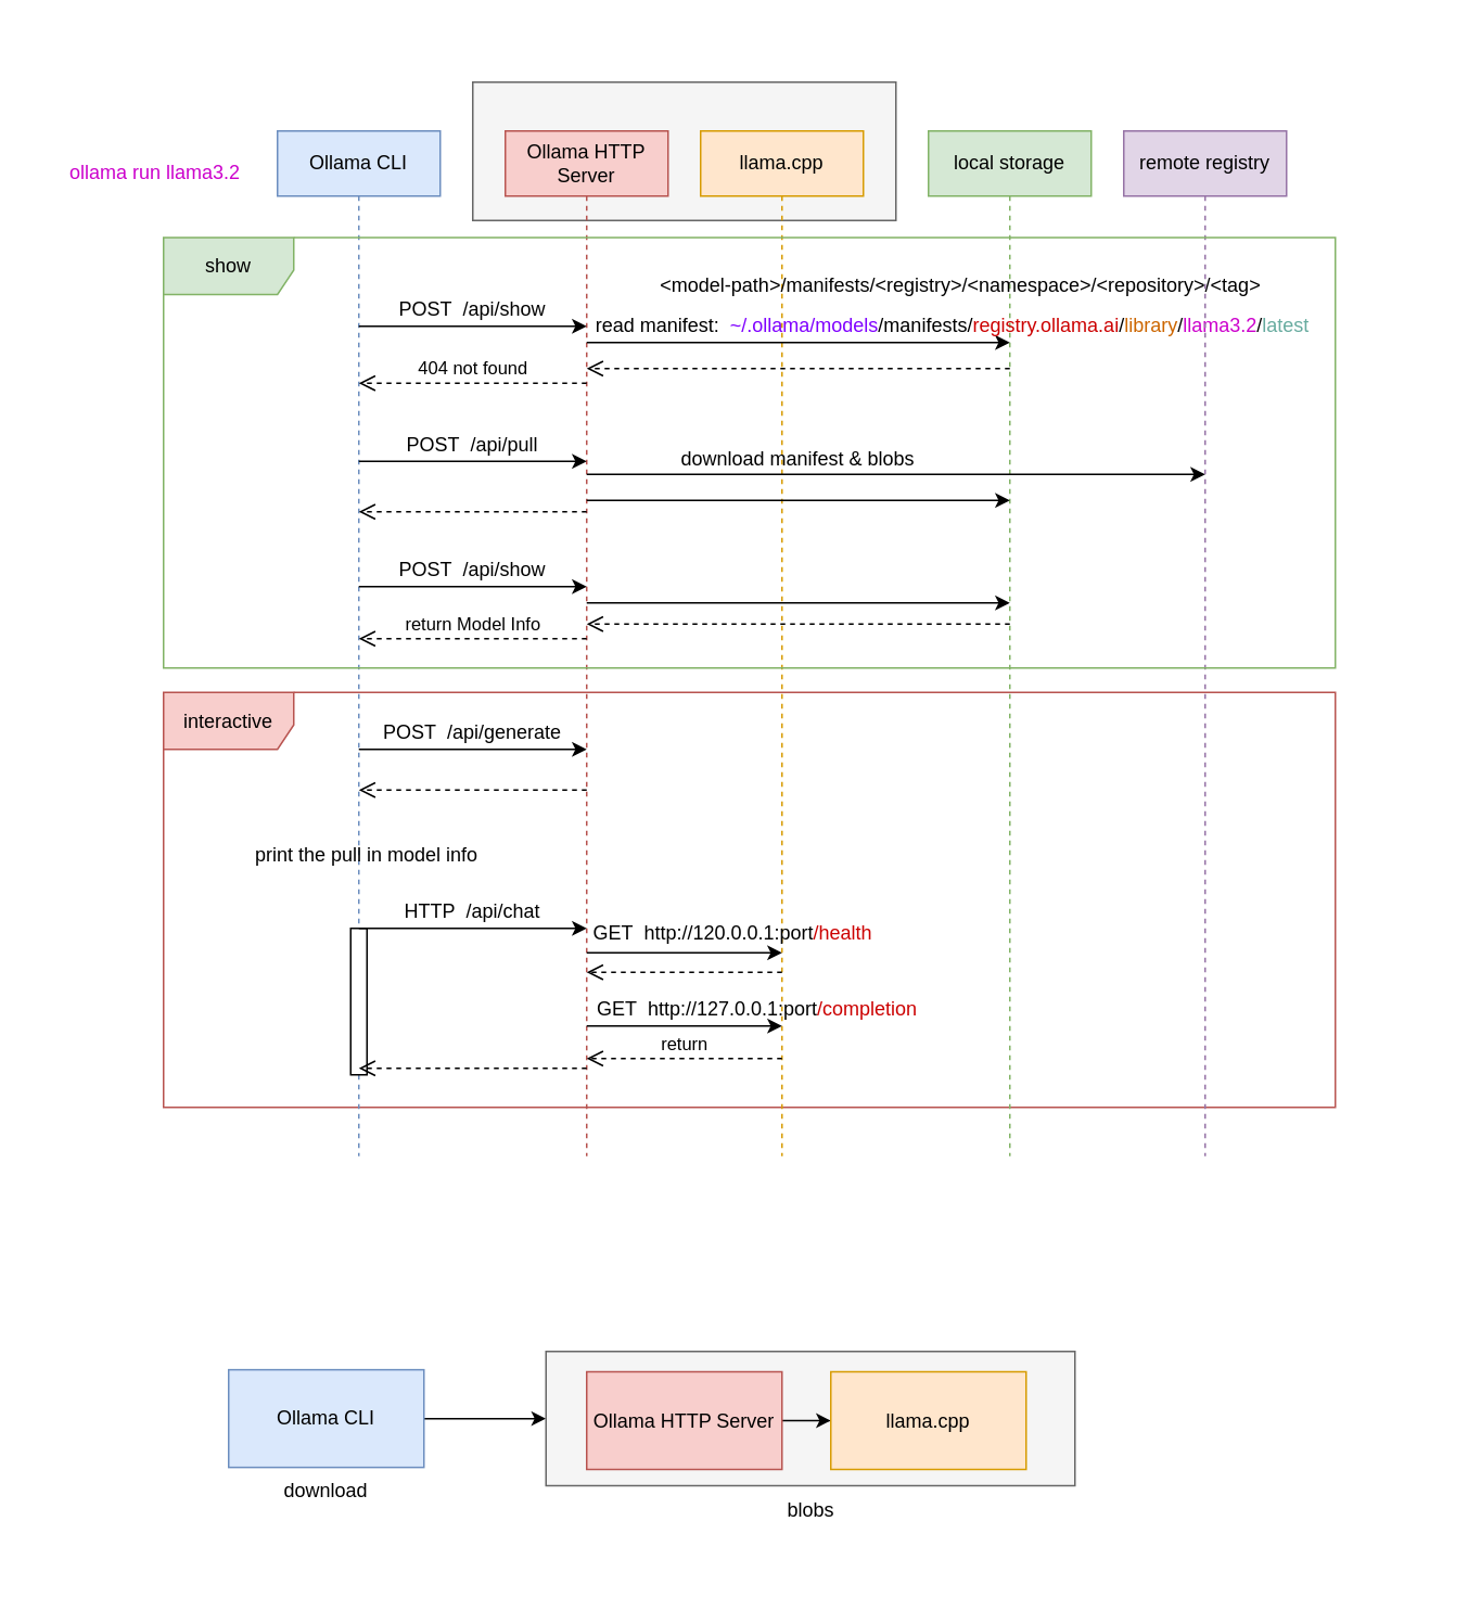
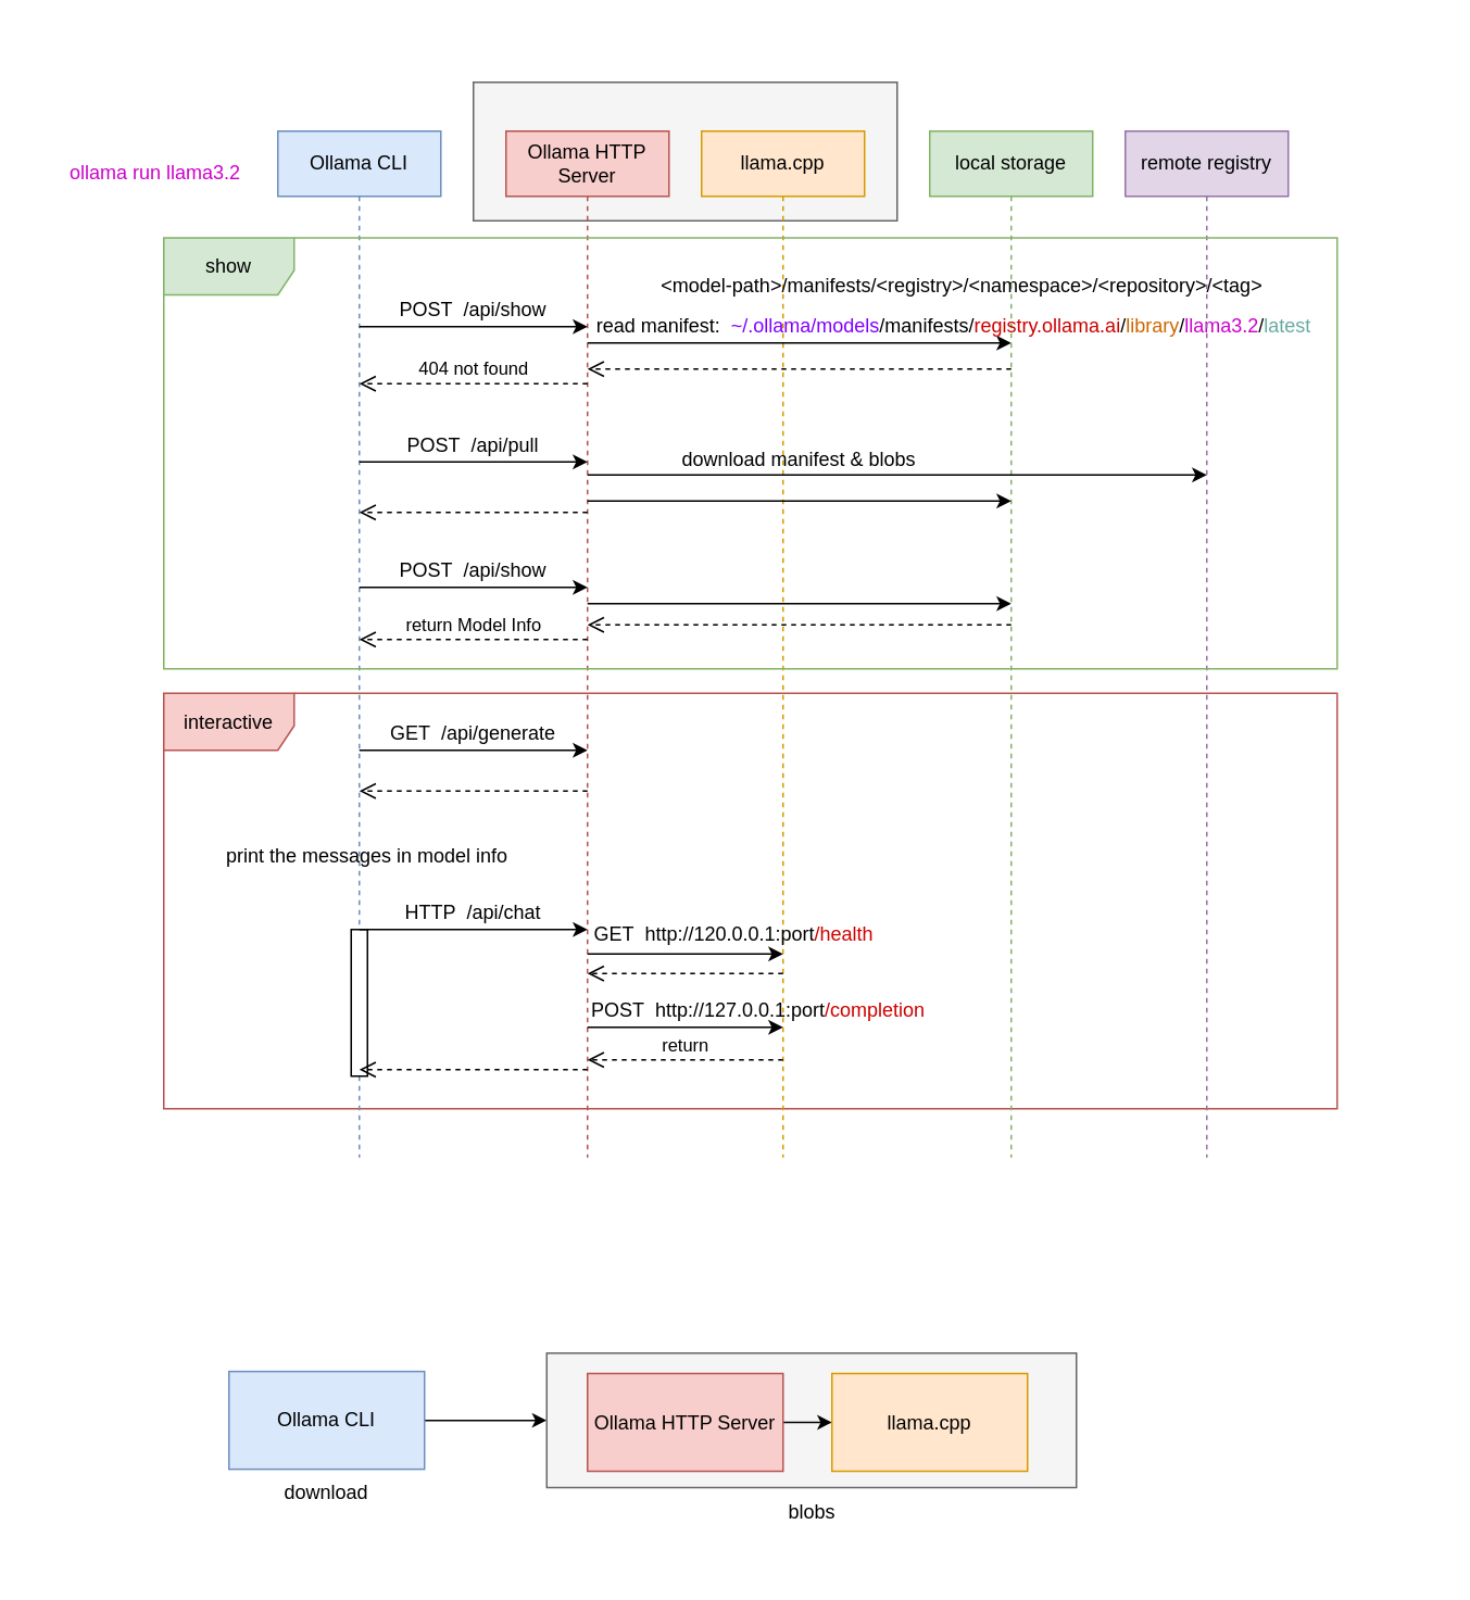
  <mxCell id="0" />
  <mxCell id="1" parent="0" />
  <mxCell id="2" value="" style="rounded=0;whiteSpace=wrap;html=1;strokeColor=none;" vertex="1" parent="1"><mxGeometry x="110" y="792.5" width="610" height="167.5" as="geometry" /></mxCell>
  <mxCell id="3" value="" style="rounded=0;whiteSpace=wrap;html=1;strokeColor=none;" vertex="1" parent="1"><mxGeometry x="20" y="20" width="860" height="710" as="geometry" /></mxCell>
  <mxCell id="4" value="interactive" style="shape=umlFrame;whiteSpace=wrap;html=1;pointerEvents=0;width=80;height=35;fillColor=#f8cecc;strokeColor=#b85450;" vertex="1" parent="1"><mxGeometry x="100" y="425" width="720" height="255" as="geometry" /></mxCell>
  <mxCell id="5" value="" style="rounded=0;whiteSpace=wrap;html=1;fillColor=#f5f5f5;fontColor=#333333;strokeColor=#666666;" vertex="1" parent="1"><mxGeometry x="290" y="50" width="260" height="85" as="geometry" /></mxCell>
  <mxCell id="6" value="Ollama CLI" style="shape=umlLifeline;perimeter=lifelinePerimeter;whiteSpace=wrap;html=1;container=1;dropTarget=0;collapsible=0;recursiveResize=0;outlineConnect=0;portConstraint=eastwest;newEdgeStyle={&quot;curved&quot;:0,&quot;rounded&quot;:0};fillColor=#dae8fc;strokeColor=#6c8ebf;" vertex="1" parent="1"><mxGeometry x="170" y="80" width="100" height="630" as="geometry" /></mxCell>
  <mxCell id="7" value="" style="html=1;points=[[0,0,0,0,5],[0,1,0,0,-5],[1,0,0,0,5],[1,1,0,0,-5]];perimeter=orthogonalPerimeter;outlineConnect=0;targetShapes=umlLifeline;portConstraint=eastwest;newEdgeStyle={&quot;curved&quot;:0,&quot;rounded&quot;:0};" vertex="1" parent="6"><mxGeometry x="45" y="490" width="10" height="90" as="geometry" /></mxCell>
  <mxCell id="8" value="Ollama HTTP Server" style="shape=umlLifeline;perimeter=lifelinePerimeter;whiteSpace=wrap;html=1;container=1;dropTarget=0;collapsible=0;recursiveResize=0;outlineConnect=0;portConstraint=eastwest;newEdgeStyle={&quot;curved&quot;:0,&quot;rounded&quot;:0};fillColor=#f8cecc;strokeColor=#b85450;" vertex="1" parent="1"><mxGeometry x="310" y="80" width="100" height="630" as="geometry" /></mxCell>
  <mxCell id="9" value="llama.cpp" style="shape=umlLifeline;perimeter=lifelinePerimeter;whiteSpace=wrap;html=1;container=1;dropTarget=0;collapsible=0;recursiveResize=0;outlineConnect=0;portConstraint=eastwest;newEdgeStyle={&quot;curved&quot;:0,&quot;rounded&quot;:0};fillColor=#ffe6cc;strokeColor=#d79b00;" vertex="1" parent="1"><mxGeometry x="430" y="80" width="100" height="630" as="geometry" /></mxCell>
  <mxCell id="10" value="&lt;font color=&quot;#cc00cc&quot;&gt;ollama run llama3.2&lt;/font&gt;" style="text;html=1;align=center;verticalAlign=middle;whiteSpace=wrap;rounded=0;" vertex="1" parent="1"><mxGeometry x="35" y="90.5" width="120" height="30" as="geometry" /></mxCell>
  <mxCell id="11" value="" style="endArrow=classic;html=1;rounded=0;" edge="1" parent="1"><mxGeometry width="50" height="50" relative="1" as="geometry"><mxPoint x="220" y="200" as="sourcePoint" /><mxPoint x="360" y="200" as="targetPoint" /></mxGeometry></mxCell>
  <mxCell id="12" value="POST&amp;nbsp; /api/show" style="text;html=1;align=center;verticalAlign=middle;whiteSpace=wrap;rounded=0;" vertex="1" parent="1"><mxGeometry x="220" y="180" width="140" height="20" as="geometry" /></mxCell>
  <mxCell id="13" value="404 not found" style="html=1;verticalAlign=bottom;endArrow=open;dashed=1;endSize=8;curved=0;rounded=0;" edge="1" parent="1"><mxGeometry relative="1" as="geometry"><mxPoint x="360" y="235" as="sourcePoint" /><mxPoint x="220" y="235" as="targetPoint" /></mxGeometry></mxCell>
  <mxCell id="14" value="" style="endArrow=classic;html=1;rounded=0;" edge="1" parent="1"><mxGeometry width="50" height="50" relative="1" as="geometry"><mxPoint x="220" y="283" as="sourcePoint" /><mxPoint x="360" y="283" as="targetPoint" /></mxGeometry></mxCell>
  <mxCell id="15" value="POST&amp;nbsp; /api/pull" style="text;html=1;align=center;verticalAlign=middle;whiteSpace=wrap;rounded=0;" vertex="1" parent="1"><mxGeometry x="220" y="263" width="140" height="20" as="geometry" /></mxCell>
  <mxCell id="16" value="" style="html=1;verticalAlign=bottom;endArrow=open;dashed=1;endSize=8;curved=0;rounded=0;" edge="1" parent="1"><mxGeometry relative="1" as="geometry"><mxPoint x="360" y="314" as="sourcePoint" /><mxPoint x="220" y="314" as="targetPoint" /></mxGeometry></mxCell>
  <mxCell id="17" value="" style="endArrow=classic;html=1;rounded=0;" edge="1" parent="1"><mxGeometry width="50" height="50" relative="1" as="geometry"><mxPoint x="220" y="360" as="sourcePoint" /><mxPoint x="360" y="360" as="targetPoint" /></mxGeometry></mxCell>
  <mxCell id="18" value="POST&amp;nbsp; /api/show" style="text;html=1;align=center;verticalAlign=middle;whiteSpace=wrap;rounded=0;" vertex="1" parent="1"><mxGeometry x="220" y="340" width="140" height="20" as="geometry" /></mxCell>
  <mxCell id="19" value="return Model Info" style="html=1;verticalAlign=bottom;endArrow=open;dashed=1;endSize=8;curved=0;rounded=0;" edge="1" parent="1"><mxGeometry relative="1" as="geometry"><mxPoint x="360" y="392" as="sourcePoint" /><mxPoint x="220" y="392" as="targetPoint" /></mxGeometry></mxCell>
  <mxCell id="20" value="" style="endArrow=classic;html=1;rounded=0;" edge="1" parent="1"><mxGeometry width="50" height="50" relative="1" as="geometry"><mxPoint x="220" y="460" as="sourcePoint" /><mxPoint x="360" y="460" as="targetPoint" /></mxGeometry></mxCell>
- <mxCell id="21" value="POST&amp;nbsp; /api/generate" style="text;html=1;align=center;verticalAlign=middle;whiteSpace=wrap;rounded=0;" vertex="1" parent="1"><mxGeometry x="220" y="440" width="140" height="20" as="geometry" /></mxCell>
+ <mxCell id="21" value="GET&amp;nbsp; /api/generate" style="text;html=1;align=center;verticalAlign=middle;whiteSpace=wrap;rounded=0;" vertex="1" parent="1"><mxGeometry x="220" y="440" width="140" height="20" as="geometry" /></mxCell>
  <mxCell id="22" value="" style="html=1;verticalAlign=bottom;endArrow=open;dashed=1;endSize=8;curved=0;rounded=0;" edge="1" parent="1"><mxGeometry relative="1" as="geometry"><mxPoint x="360" y="485" as="sourcePoint" /><mxPoint x="220" y="485" as="targetPoint" /></mxGeometry></mxCell>
- <mxCell id="23" value="print the pull in model info" style="text;html=1;align=center;verticalAlign=middle;whiteSpace=wrap;rounded=0;" vertex="1" parent="1"><mxGeometry x="130" y="510" width="190" height="30" as="geometry" /></mxCell>
+ <mxCell id="23" value="print the messages in model info" style="text;html=1;align=center;verticalAlign=middle;whiteSpace=wrap;rounded=0;" vertex="1" parent="1"><mxGeometry x="130" y="510" width="190" height="30" as="geometry" /></mxCell>
  <mxCell id="24" value="" style="endArrow=classic;html=1;rounded=0;" edge="1" parent="1"><mxGeometry width="50" height="50" relative="1" as="geometry"><mxPoint x="220" y="570" as="sourcePoint" /><mxPoint x="360" y="570" as="targetPoint" /></mxGeometry></mxCell>
  <mxCell id="25" value="HTTP&amp;nbsp; /api/chat" style="text;html=1;align=center;verticalAlign=middle;whiteSpace=wrap;rounded=0;" vertex="1" parent="1"><mxGeometry x="220" y="550" width="140" height="20" as="geometry" /></mxCell>
  <mxCell id="26" value="" style="html=1;verticalAlign=bottom;endArrow=open;dashed=1;endSize=8;curved=0;rounded=0;" edge="1" parent="1"><mxGeometry relative="1" as="geometry"><mxPoint x="360" y="656" as="sourcePoint" /><mxPoint x="220" y="656" as="targetPoint" /></mxGeometry></mxCell>
  <mxCell id="27" value="local storage" style="shape=umlLifeline;perimeter=lifelinePerimeter;whiteSpace=wrap;html=1;container=1;dropTarget=0;collapsible=0;recursiveResize=0;outlineConnect=0;portConstraint=eastwest;newEdgeStyle={&quot;curved&quot;:0,&quot;rounded&quot;:0};fillColor=#d5e8d4;strokeColor=#82b366;" vertex="1" parent="1"><mxGeometry x="570" y="80" width="100" height="630" as="geometry" /></mxCell>
  <mxCell id="28" value="" style="endArrow=classic;html=1;rounded=0;" edge="1" parent="1"><mxGeometry width="50" height="50" relative="1" as="geometry"><mxPoint x="360" y="210" as="sourcePoint" /><mxPoint x="620" y="210" as="targetPoint" /></mxGeometry></mxCell>
  <mxCell id="29" value="read manifest:&amp;nbsp;&amp;nbsp;&lt;font color=&quot;#7f00ff&quot;&gt;~/.ollama/models&lt;/font&gt;/manifests/&lt;font color=&quot;#cc0000&quot;&gt;registry.ollama.ai&lt;/font&gt;/&lt;font color=&quot;#cc6600&quot;&gt;library&lt;/font&gt;/&lt;font color=&quot;#cc00cc&quot;&gt;llama3.2&lt;/font&gt;/&lt;font color=&quot;#67ab9f&quot;&gt;latest&lt;/font&gt;" style="text;html=1;align=center;verticalAlign=middle;whiteSpace=wrap;rounded=0;" vertex="1" parent="1"><mxGeometry x="360" y="190" width="450" height="20" as="geometry" /></mxCell>
  <mxCell id="30" value="&amp;lt;model-path&amp;gt;/manifests/&amp;lt;registry&amp;gt;/&amp;lt;namespace&amp;gt;/&amp;lt;repository&amp;gt;/&amp;lt;tag&amp;gt;" style="text;html=1;align=center;verticalAlign=middle;whiteSpace=wrap;rounded=0;" vertex="1" parent="1"><mxGeometry x="400" y="160" width="380" height="30" as="geometry" /></mxCell>
  <mxCell id="31" value="" style="html=1;verticalAlign=bottom;endArrow=open;dashed=1;endSize=8;curved=0;rounded=0;" edge="1" parent="1"><mxGeometry relative="1" as="geometry"><mxPoint x="620" y="226" as="sourcePoint" /><mxPoint x="360" y="226" as="targetPoint" /></mxGeometry></mxCell>
  <mxCell id="32" value="remote registry" style="shape=umlLifeline;perimeter=lifelinePerimeter;whiteSpace=wrap;html=1;container=1;dropTarget=0;collapsible=0;recursiveResize=0;outlineConnect=0;portConstraint=eastwest;newEdgeStyle={&quot;curved&quot;:0,&quot;rounded&quot;:0};fillColor=#e1d5e7;strokeColor=#9673a6;" vertex="1" parent="1"><mxGeometry x="690" y="80" width="100" height="630" as="geometry" /></mxCell>
  <mxCell id="33" value="" style="endArrow=classic;html=1;rounded=0;" edge="1" parent="1"><mxGeometry width="50" height="50" relative="1" as="geometry"><mxPoint x="360" y="291" as="sourcePoint" /><mxPoint x="740" y="291" as="targetPoint" /></mxGeometry></mxCell>
  <mxCell id="34" value="" style="endArrow=classic;html=1;rounded=0;" edge="1" parent="1"><mxGeometry width="50" height="50" relative="1" as="geometry"><mxPoint x="360" y="307" as="sourcePoint" /><mxPoint x="620" y="307" as="targetPoint" /></mxGeometry></mxCell>
  <mxCell id="35" value="download manifest &amp;amp; blobs" style="text;html=1;align=center;verticalAlign=middle;whiteSpace=wrap;rounded=0;" vertex="1" parent="1"><mxGeometry x="400" y="270" width="180" height="23" as="geometry" /></mxCell>
  <mxCell id="36" value="" style="endArrow=classic;html=1;rounded=0;" edge="1" parent="1"><mxGeometry width="50" height="50" relative="1" as="geometry"><mxPoint x="360" y="370" as="sourcePoint" /><mxPoint x="620" y="370" as="targetPoint" /></mxGeometry></mxCell>
  <mxCell id="37" value="" style="html=1;verticalAlign=bottom;endArrow=open;dashed=1;endSize=8;curved=0;rounded=0;" edge="1" parent="1"><mxGeometry relative="1" as="geometry"><mxPoint x="620" y="383" as="sourcePoint" /><mxPoint x="360" y="383" as="targetPoint" /></mxGeometry></mxCell>
  <mxCell id="38" value="" style="endArrow=classic;html=1;rounded=0;" edge="1" parent="1"><mxGeometry width="50" height="50" relative="1" as="geometry"><mxPoint x="360" y="585" as="sourcePoint" /><mxPoint x="480" y="585" as="targetPoint" /></mxGeometry></mxCell>
  <mxCell id="39" value="GET&amp;nbsp; http://120.0.0.1:port&lt;font color=&quot;#cc0000&quot;&gt;/health&lt;/font&gt;" style="text;html=1;align=center;verticalAlign=middle;whiteSpace=wrap;rounded=0;" vertex="1" parent="1"><mxGeometry x="360" y="560" width="180" height="25" as="geometry" /></mxCell>
  <mxCell id="40" value="" style="html=1;verticalAlign=bottom;endArrow=open;dashed=1;endSize=8;curved=0;rounded=0;" edge="1" parent="1"><mxGeometry relative="1" as="geometry"><mxPoint x="480" y="597" as="sourcePoint" /><mxPoint x="360" y="597" as="targetPoint" /></mxGeometry></mxCell>
  <mxCell id="41" value="" style="endArrow=classic;html=1;rounded=0;" edge="1" parent="1"><mxGeometry width="50" height="50" relative="1" as="geometry"><mxPoint x="360" y="630" as="sourcePoint" /><mxPoint x="480" y="630" as="targetPoint" /></mxGeometry></mxCell>
- <mxCell id="42" value="GET&amp;nbsp; http://127.0.0.1:port&lt;font color=&quot;#cc0000&quot;&gt;/completion&lt;/font&gt;" style="text;html=1;align=center;verticalAlign=middle;whiteSpace=wrap;rounded=0;" vertex="1" parent="1"><mxGeometry x="360" y="610" width="210" height="20" as="geometry" /></mxCell>
+ <mxCell id="42" value="POST&amp;nbsp; http://127.0.0.1:port&lt;font color=&quot;#cc0000&quot;&gt;/completion&lt;/font&gt;" style="text;html=1;align=center;verticalAlign=middle;whiteSpace=wrap;rounded=0;" vertex="1" parent="1"><mxGeometry x="360" y="610" width="210" height="20" as="geometry" /></mxCell>
  <mxCell id="43" value="return" style="html=1;verticalAlign=bottom;endArrow=open;dashed=1;endSize=8;curved=0;rounded=0;" edge="1" parent="1"><mxGeometry relative="1" as="geometry"><mxPoint x="480" y="650" as="sourcePoint" /><mxPoint x="360" y="650" as="targetPoint" /></mxGeometry></mxCell>
  <mxCell id="44" value="show" style="shape=umlFrame;whiteSpace=wrap;html=1;pointerEvents=0;width=80;height=35;fillColor=#d5e8d4;strokeColor=#82b366;" vertex="1" parent="1"><mxGeometry x="100" y="145.5" width="720" height="264.5" as="geometry" /></mxCell>
  <mxCell id="45" style="edgeStyle=orthogonalEdgeStyle;rounded=0;orthogonalLoop=1;jettySize=auto;html=1;exitX=1;exitY=0.5;exitDx=0;exitDy=0;entryX=0;entryY=0.5;entryDx=0;entryDy=0;" edge="1" parent="1" source="46" target="47"><mxGeometry relative="1" as="geometry" /></mxCell>
  <mxCell id="46" value="&lt;div&gt;Ollama CLI&lt;/div&gt;" style="rounded=0;whiteSpace=wrap;html=1;fillColor=#dae8fc;strokeColor=#6c8ebf;" vertex="1" parent="1"><mxGeometry x="140" y="841.25" width="120" height="60" as="geometry" /></mxCell>
  <mxCell id="47" value="" style="rounded=0;whiteSpace=wrap;html=1;fillColor=#f5f5f5;fontColor=#333333;strokeColor=#666666;" vertex="1" parent="1"><mxGeometry x="335" y="830" width="325" height="82.5" as="geometry" /></mxCell>
  <mxCell id="48" style="edgeStyle=orthogonalEdgeStyle;rounded=0;orthogonalLoop=1;jettySize=auto;html=1;exitX=1;exitY=0.5;exitDx=0;exitDy=0;entryX=0;entryY=0.5;entryDx=0;entryDy=0;" edge="1" parent="1" source="49" target="50"><mxGeometry relative="1" as="geometry" /></mxCell>
  <mxCell id="49" value="Ollama HTTP Server" style="rounded=0;whiteSpace=wrap;html=1;fillColor=#f8cecc;strokeColor=#b85450;" vertex="1" parent="1"><mxGeometry x="360" y="842.5" width="120" height="60" as="geometry" /></mxCell>
  <mxCell id="50" value="llama.cpp" style="rounded=0;whiteSpace=wrap;html=1;fillColor=#ffe6cc;strokeColor=#d79b00;" vertex="1" parent="1"><mxGeometry x="510" y="842.5" width="120" height="60" as="geometry" /></mxCell>
  <mxCell id="51" value="download" style="text;html=1;align=center;verticalAlign=middle;whiteSpace=wrap;rounded=0;" vertex="1" parent="1"><mxGeometry x="160" y="901.25" width="80" height="30" as="geometry" /></mxCell>
  <mxCell id="52" value="blobs" style="text;html=1;align=center;verticalAlign=middle;whiteSpace=wrap;rounded=0;" vertex="1" parent="1"><mxGeometry x="457.5" y="912.5" width="80" height="30" as="geometry" /></mxCell>
